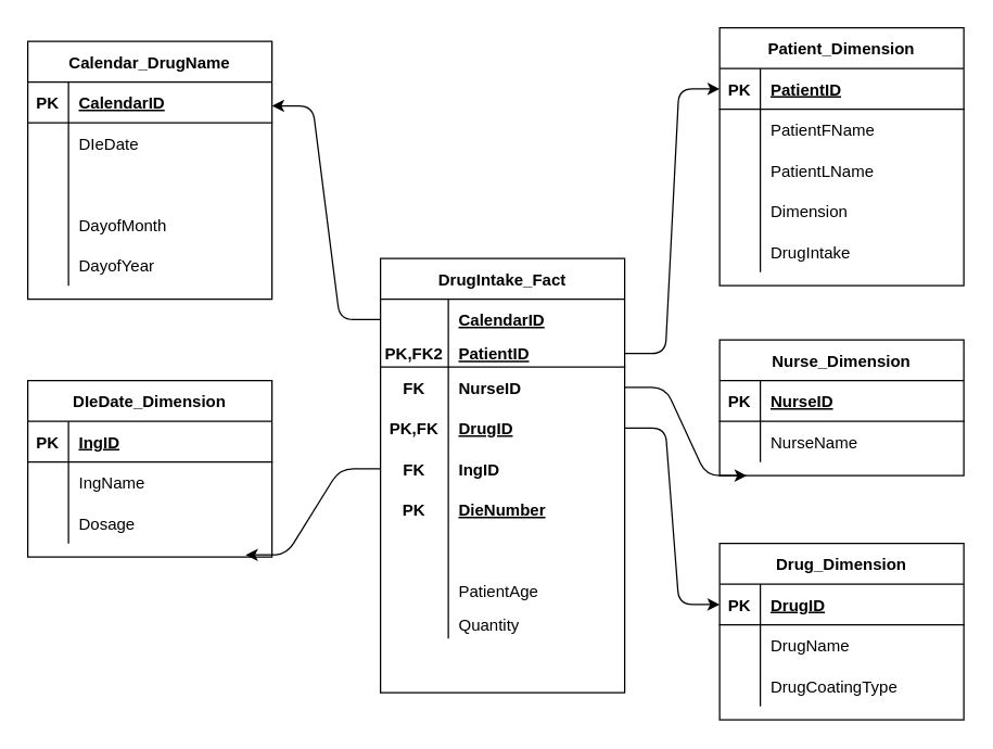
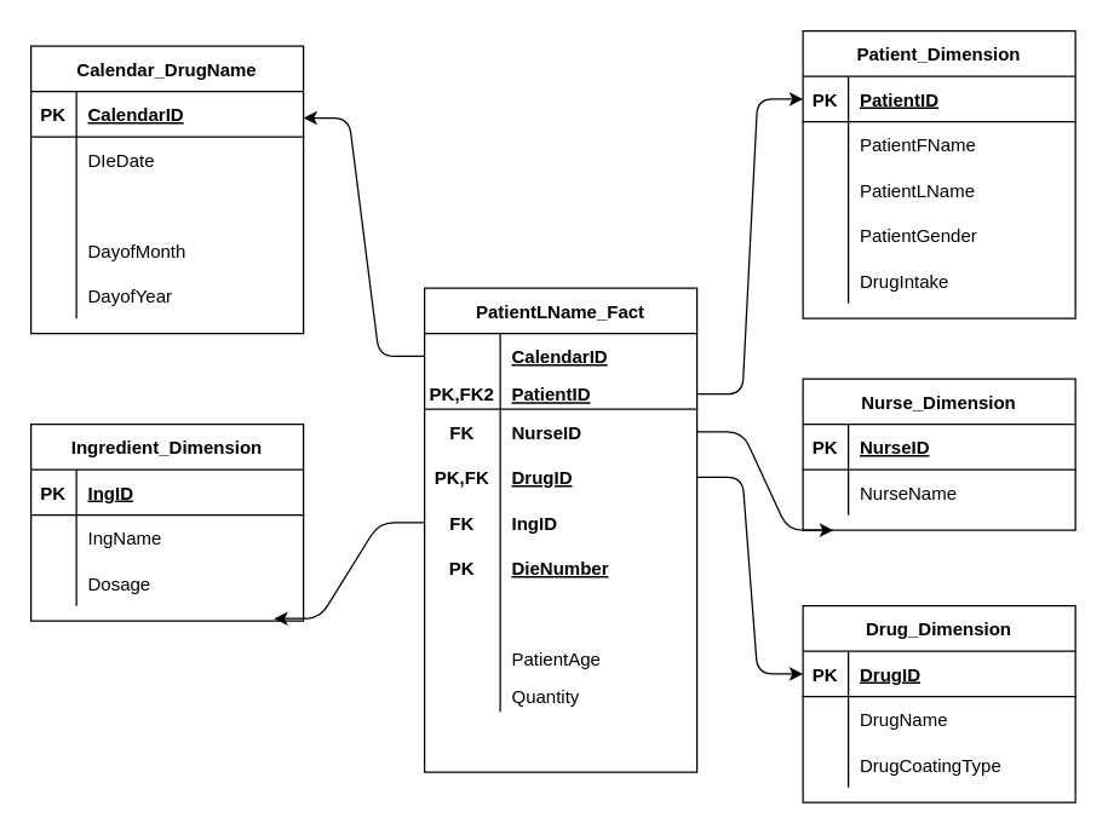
  <mxCell id="0" />
  <mxCell id="1" parent="0" />
- <mxCell id="2" value="DrugIntake_Fact" style="shape=table;startSize=30;container=1;collapsible=1;childLayout=tableLayout;fixedRows=1;rowLines=0;fontStyle=1;align=center;resizeLast=1;" vertex="1" parent="1"><mxGeometry x="280" y="190" width="180" height="320" as="geometry" /></mxCell>
+ <mxCell id="2" value="PatientLName_Fact" style="shape=table;startSize=30;container=1;collapsible=1;childLayout=tableLayout;fixedRows=1;rowLines=0;fontStyle=1;align=center;resizeLast=1;" vertex="1" parent="1"><mxGeometry x="280" y="190" width="180" height="320" as="geometry" /></mxCell>
  <mxCell id="3" value="" style="shape=partialRectangle;collapsible=0;dropTarget=0;pointerEvents=0;fillColor=none;top=0;left=0;bottom=0;right=0;points=[[0,0.5],[1,0.5]];portConstraint=eastwest;" vertex="1" parent="2"><mxGeometry y="30" width="180" height="30" as="geometry" /></mxCell>
  <mxCell id="4" value="CalendarID" style="shape=partialRectangle;connectable=0;fillColor=none;top=0;left=0;bottom=0;right=0;align=left;spacingLeft=6;fontStyle=5;overflow=hidden;" vertex="1" parent="3"><mxGeometry x="50" width="130" height="30" as="geometry" /></mxCell>
  <mxCell id="5" value="" style="shape=partialRectangle;collapsible=0;dropTarget=0;pointerEvents=0;fillColor=none;top=0;left=0;bottom=1;right=0;points=[[0,0.5],[1,0.5]];portConstraint=eastwest;" vertex="1" parent="2"><mxGeometry y="60" width="180" height="20" as="geometry" /></mxCell>
  <mxCell id="6" value="PK,FK2" style="shape=partialRectangle;connectable=0;fillColor=none;top=0;left=0;bottom=0;right=0;fontStyle=1;overflow=hidden;" vertex="1" parent="5"><mxGeometry width="50" height="20" as="geometry" /></mxCell>
  <mxCell id="7" value="PatientID" style="shape=partialRectangle;connectable=0;fillColor=none;top=0;left=0;bottom=0;right=0;align=left;spacingLeft=6;fontStyle=5;overflow=hidden;" vertex="1" parent="5"><mxGeometry x="50" width="130" height="20" as="geometry" /></mxCell>
  <mxCell id="8" value="" style="shape=partialRectangle;collapsible=0;dropTarget=0;pointerEvents=0;fillColor=none;top=0;left=0;bottom=0;right=0;points=[[0,0.5],[1,0.5]];portConstraint=eastwest;" vertex="1" parent="2"><mxGeometry y="80" width="180" height="30" as="geometry" /></mxCell>
  <mxCell id="9" value="FK" style="shape=partialRectangle;connectable=0;fillColor=none;top=0;left=0;bottom=0;right=0;fontStyle=1;overflow=hidden;" vertex="1" parent="8"><mxGeometry width="50" height="30" as="geometry" /></mxCell>
  <mxCell id="10" value="NurseID" style="shape=partialRectangle;connectable=0;fillColor=none;top=0;left=0;bottom=0;right=0;align=left;spacingLeft=6;fontStyle=1;overflow=hidden;" vertex="1" parent="8"><mxGeometry x="50" width="130" height="30" as="geometry" /></mxCell>
  <mxCell id="11" value="" style="shape=partialRectangle;collapsible=0;dropTarget=0;pointerEvents=0;fillColor=none;top=0;left=0;bottom=0;right=0;points=[[0,0.5],[1,0.5]];portConstraint=eastwest;" vertex="1" parent="2"><mxGeometry y="110" width="180" height="30" as="geometry" /></mxCell>
  <mxCell id="12" value="PK,FK" style="shape=partialRectangle;connectable=0;fillColor=none;top=0;left=0;bottom=0;right=0;fontStyle=1;overflow=hidden;" vertex="1" parent="11"><mxGeometry width="50" height="30" as="geometry" /></mxCell>
  <mxCell id="13" value="DrugID" style="shape=partialRectangle;connectable=0;fillColor=none;top=0;left=0;bottom=0;right=0;align=left;spacingLeft=6;fontStyle=5;overflow=hidden;" vertex="1" parent="11"><mxGeometry x="50" width="130" height="30" as="geometry" /></mxCell>
  <mxCell id="14" value="" style="shape=partialRectangle;collapsible=0;dropTarget=0;pointerEvents=0;fillColor=none;top=0;left=0;bottom=0;right=0;points=[[0,0.5],[1,0.5]];portConstraint=eastwest;" vertex="1" parent="2"><mxGeometry y="140" width="180" height="30" as="geometry" /></mxCell>
  <mxCell id="15" value="FK" style="shape=partialRectangle;connectable=0;fillColor=none;top=0;left=0;bottom=0;right=0;fontStyle=1;overflow=hidden;" vertex="1" parent="14"><mxGeometry width="50" height="30" as="geometry" /></mxCell>
  <mxCell id="16" value="IngID" style="shape=partialRectangle;connectable=0;fillColor=none;top=0;left=0;bottom=0;right=0;align=left;spacingLeft=6;fontStyle=1;overflow=hidden;" vertex="1" parent="14"><mxGeometry x="50" width="130" height="30" as="geometry" /></mxCell>
  <mxCell id="17" value="" style="shape=partialRectangle;collapsible=0;dropTarget=0;pointerEvents=0;fillColor=none;top=0;left=0;bottom=0;right=0;points=[[0,0.5],[1,0.5]];portConstraint=eastwest;" vertex="1" parent="2"><mxGeometry y="170" width="180" height="30" as="geometry" /></mxCell>
  <mxCell id="18" value="PK" style="shape=partialRectangle;connectable=0;fillColor=none;top=0;left=0;bottom=0;right=0;fontStyle=1;overflow=hidden;" vertex="1" parent="17"><mxGeometry width="50" height="30" as="geometry" /></mxCell>
  <mxCell id="19" value="DieNumber" style="shape=partialRectangle;connectable=0;fillColor=none;top=0;left=0;bottom=0;right=0;align=left;spacingLeft=6;fontStyle=5;overflow=hidden;" vertex="1" parent="17"><mxGeometry x="50" width="130" height="30" as="geometry" /></mxCell>
  <mxCell id="20" value="" style="shape=partialRectangle;collapsible=0;dropTarget=0;pointerEvents=0;fillColor=none;top=0;left=0;bottom=0;right=0;points=[[0,0.5],[1,0.5]];portConstraint=eastwest;" vertex="1" parent="2"><mxGeometry y="200" width="180" height="30" as="geometry" /></mxCell>
  <mxCell id="21" value="" style="shape=partialRectangle;connectable=0;fillColor=none;top=0;left=0;bottom=0;right=0;editable=1;overflow=hidden;" vertex="1" parent="20"><mxGeometry width="50" height="30" as="geometry" /></mxCell>
  <mxCell id="22" value="" style="shape=partialRectangle;collapsible=0;dropTarget=0;pointerEvents=0;fillColor=none;top=0;left=0;bottom=0;right=0;points=[[0,0.5],[1,0.5]];portConstraint=eastwest;" vertex="1" parent="2"><mxGeometry y="230" width="180" height="30" as="geometry" /></mxCell>
  <mxCell id="23" value="" style="shape=partialRectangle;connectable=0;fillColor=none;top=0;left=0;bottom=0;right=0;editable=1;overflow=hidden;" vertex="1" parent="22"><mxGeometry width="50" height="30" as="geometry" /></mxCell>
  <mxCell id="24" value="PatientAge" style="shape=partialRectangle;connectable=0;fillColor=none;top=0;left=0;bottom=0;right=0;align=left;spacingLeft=6;overflow=hidden;" vertex="1" parent="22"><mxGeometry x="50" width="130" height="30" as="geometry" /></mxCell>
  <mxCell id="25" value="" style="shape=partialRectangle;collapsible=0;dropTarget=0;pointerEvents=0;fillColor=none;top=0;left=0;bottom=0;right=0;points=[[0,0.5],[1,0.5]];portConstraint=eastwest;" vertex="1" parent="2"><mxGeometry y="260" width="180" height="20" as="geometry" /></mxCell>
  <mxCell id="26" value="" style="shape=partialRectangle;connectable=0;fillColor=none;top=0;left=0;bottom=0;right=0;editable=1;overflow=hidden;" vertex="1" parent="25"><mxGeometry width="50" height="20" as="geometry" /></mxCell>
  <mxCell id="27" value="Quantity" style="shape=partialRectangle;connectable=0;fillColor=none;top=0;left=0;bottom=0;right=0;align=left;spacingLeft=6;overflow=hidden;" vertex="1" parent="25"><mxGeometry x="50" width="130" height="20" as="geometry" /></mxCell>
  <mxCell id="28" value="" style="shape=partialRectangle;collapsible=0;dropTarget=0;pointerEvents=0;fillColor=none;top=0;left=0;bottom=0;right=0;points=[[0,0.5],[1,0.5]];portConstraint=eastwest;" vertex="1" parent="2"><mxGeometry y="280" width="180" height="30" as="geometry" /></mxCell>
  <mxCell id="29" value="" style="shape=partialRectangle;connectable=0;fillColor=none;top=0;left=0;bottom=0;right=0;editable=1;overflow=hidden;" vertex="1" parent="28"><mxGeometry width="50" height="30" as="geometry" /></mxCell>
  <mxCell id="30" value="Calendar_DrugName" style="shape=table;startSize=30;container=1;collapsible=1;childLayout=tableLayout;fixedRows=1;rowLines=0;fontStyle=1;align=center;resizeLast=1;" vertex="1" parent="1"><mxGeometry x="20" y="30" width="180" height="190" as="geometry" /></mxCell>
  <mxCell id="31" value="" style="shape=partialRectangle;collapsible=0;dropTarget=0;pointerEvents=0;fillColor=none;top=0;left=0;bottom=1;right=0;points=[[0,0.5],[1,0.5]];portConstraint=eastwest;" vertex="1" parent="30"><mxGeometry y="30" width="180" height="30" as="geometry" /></mxCell>
  <mxCell id="32" value="PK" style="shape=partialRectangle;connectable=0;fillColor=none;top=0;left=0;bottom=0;right=0;fontStyle=1;overflow=hidden;" vertex="1" parent="31"><mxGeometry width="30" height="30" as="geometry" /></mxCell>
  <mxCell id="33" value="CalendarID" style="shape=partialRectangle;connectable=0;fillColor=none;top=0;left=0;bottom=0;right=0;align=left;spacingLeft=6;fontStyle=5;overflow=hidden;" vertex="1" parent="31"><mxGeometry x="30" width="150" height="30" as="geometry" /></mxCell>
  <mxCell id="34" value="" style="shape=partialRectangle;collapsible=0;dropTarget=0;pointerEvents=0;fillColor=none;top=0;left=0;bottom=0;right=0;points=[[0,0.5],[1,0.5]];portConstraint=eastwest;" vertex="1" parent="30"><mxGeometry y="60" width="180" height="30" as="geometry" /></mxCell>
  <mxCell id="35" value="" style="shape=partialRectangle;connectable=0;fillColor=none;top=0;left=0;bottom=0;right=0;editable=1;overflow=hidden;" vertex="1" parent="34"><mxGeometry width="30" height="30" as="geometry" /></mxCell>
  <mxCell id="36" value="DIeDate" style="shape=partialRectangle;connectable=0;fillColor=none;top=0;left=0;bottom=0;right=0;align=left;spacingLeft=6;overflow=hidden;" vertex="1" parent="34"><mxGeometry x="30" width="150" height="30" as="geometry" /></mxCell>
  <mxCell id="37" value="" style="shape=partialRectangle;collapsible=0;dropTarget=0;pointerEvents=0;fillColor=none;top=0;left=0;bottom=0;right=0;points=[[0,0.5],[1,0.5]];portConstraint=eastwest;" vertex="1" parent="30"><mxGeometry y="90" width="180" height="30" as="geometry" /></mxCell>
  <mxCell id="38" value="" style="shape=partialRectangle;connectable=0;fillColor=none;top=0;left=0;bottom=0;right=0;editable=1;overflow=hidden;" vertex="1" parent="37"><mxGeometry width="30" height="30" as="geometry" /></mxCell>
  <mxCell id="39" value="" style="shape=partialRectangle;collapsible=0;dropTarget=0;pointerEvents=0;fillColor=none;top=0;left=0;bottom=0;right=0;points=[[0,0.5],[1,0.5]];portConstraint=eastwest;" vertex="1" parent="30"><mxGeometry y="120" width="180" height="30" as="geometry" /></mxCell>
  <mxCell id="40" value="" style="shape=partialRectangle;connectable=0;fillColor=none;top=0;left=0;bottom=0;right=0;editable=1;overflow=hidden;" vertex="1" parent="39"><mxGeometry width="30" height="30" as="geometry" /></mxCell>
  <mxCell id="41" value="DayofMonth" style="shape=partialRectangle;connectable=0;fillColor=none;top=0;left=0;bottom=0;right=0;align=left;spacingLeft=6;overflow=hidden;" vertex="1" parent="39"><mxGeometry x="30" width="150" height="30" as="geometry" /></mxCell>
  <mxCell id="42" value="" style="shape=partialRectangle;collapsible=0;dropTarget=0;pointerEvents=0;fillColor=none;top=0;left=0;bottom=0;right=0;points=[[0,0.5],[1,0.5]];portConstraint=eastwest;" vertex="1" parent="30"><mxGeometry y="150" width="180" height="30" as="geometry" /></mxCell>
  <mxCell id="43" value="" style="shape=partialRectangle;connectable=0;fillColor=none;top=0;left=0;bottom=0;right=0;editable=1;overflow=hidden;" vertex="1" parent="42"><mxGeometry width="30" height="30" as="geometry" /></mxCell>
  <mxCell id="44" value="DayofYear" style="shape=partialRectangle;connectable=0;fillColor=none;top=0;left=0;bottom=0;right=0;align=left;spacingLeft=6;overflow=hidden;" vertex="1" parent="42"><mxGeometry x="30" width="150" height="30" as="geometry" /></mxCell>
  <mxCell id="45" value="Patient_Dimension" style="shape=table;startSize=30;container=1;collapsible=1;childLayout=tableLayout;fixedRows=1;rowLines=0;fontStyle=1;align=center;resizeLast=1;" vertex="1" parent="1"><mxGeometry x="530" y="20" width="180" height="190" as="geometry" /></mxCell>
  <mxCell id="46" value="" style="shape=partialRectangle;collapsible=0;dropTarget=0;pointerEvents=0;fillColor=none;top=0;left=0;bottom=1;right=0;points=[[0,0.5],[1,0.5]];portConstraint=eastwest;" vertex="1" parent="45"><mxGeometry y="30" width="180" height="30" as="geometry" /></mxCell>
  <mxCell id="47" value="PK" style="shape=partialRectangle;connectable=0;fillColor=none;top=0;left=0;bottom=0;right=0;fontStyle=1;overflow=hidden;" vertex="1" parent="46"><mxGeometry width="30" height="30" as="geometry" /></mxCell>
  <mxCell id="48" value="PatientID" style="shape=partialRectangle;connectable=0;fillColor=none;top=0;left=0;bottom=0;right=0;align=left;spacingLeft=6;fontStyle=5;overflow=hidden;" vertex="1" parent="46"><mxGeometry x="30" width="150" height="30" as="geometry" /></mxCell>
  <mxCell id="49" value="" style="shape=partialRectangle;collapsible=0;dropTarget=0;pointerEvents=0;fillColor=none;top=0;left=0;bottom=0;right=0;points=[[0,0.5],[1,0.5]];portConstraint=eastwest;" vertex="1" parent="45"><mxGeometry y="60" width="180" height="30" as="geometry" /></mxCell>
  <mxCell id="50" value="" style="shape=partialRectangle;connectable=0;fillColor=none;top=0;left=0;bottom=0;right=0;editable=1;overflow=hidden;" vertex="1" parent="49"><mxGeometry width="30" height="30" as="geometry" /></mxCell>
  <mxCell id="51" value="PatientFName" style="shape=partialRectangle;connectable=0;fillColor=none;top=0;left=0;bottom=0;right=0;align=left;spacingLeft=6;overflow=hidden;" vertex="1" parent="49"><mxGeometry x="30" width="150" height="30" as="geometry" /></mxCell>
  <mxCell id="52" value="" style="shape=partialRectangle;collapsible=0;dropTarget=0;pointerEvents=0;fillColor=none;top=0;left=0;bottom=0;right=0;points=[[0,0.5],[1,0.5]];portConstraint=eastwest;" vertex="1" parent="45"><mxGeometry y="90" width="180" height="30" as="geometry" /></mxCell>
  <mxCell id="53" value="" style="shape=partialRectangle;connectable=0;fillColor=none;top=0;left=0;bottom=0;right=0;editable=1;overflow=hidden;" vertex="1" parent="52"><mxGeometry width="30" height="30" as="geometry" /></mxCell>
  <mxCell id="54" value="PatientLName" style="shape=partialRectangle;connectable=0;fillColor=none;top=0;left=0;bottom=0;right=0;align=left;spacingLeft=6;overflow=hidden;" vertex="1" parent="52"><mxGeometry x="30" width="150" height="30" as="geometry" /></mxCell>
  <mxCell id="55" value="" style="shape=partialRectangle;collapsible=0;dropTarget=0;pointerEvents=0;fillColor=none;top=0;left=0;bottom=0;right=0;points=[[0,0.5],[1,0.5]];portConstraint=eastwest;" vertex="1" parent="45"><mxGeometry y="120" width="180" height="30" as="geometry" /></mxCell>
  <mxCell id="56" value="" style="shape=partialRectangle;connectable=0;fillColor=none;top=0;left=0;bottom=0;right=0;editable=1;overflow=hidden;" vertex="1" parent="55"><mxGeometry width="30" height="30" as="geometry" /></mxCell>
- <mxCell id="57" value="Dimension" style="shape=partialRectangle;connectable=0;fillColor=none;top=0;left=0;bottom=0;right=0;align=left;spacingLeft=6;overflow=hidden;" vertex="1" parent="55"><mxGeometry x="30" width="150" height="30" as="geometry" /></mxCell>
+ <mxCell id="57" value="PatientGender" style="shape=partialRectangle;connectable=0;fillColor=none;top=0;left=0;bottom=0;right=0;align=left;spacingLeft=6;overflow=hidden;" vertex="1" parent="55"><mxGeometry x="30" width="150" height="30" as="geometry" /></mxCell>
  <mxCell id="58" value="" style="shape=partialRectangle;collapsible=0;dropTarget=0;pointerEvents=0;fillColor=none;top=0;left=0;bottom=0;right=0;points=[[0,0.5],[1,0.5]];portConstraint=eastwest;" vertex="1" parent="45"><mxGeometry y="150" width="180" height="30" as="geometry" /></mxCell>
  <mxCell id="59" value="" style="shape=partialRectangle;connectable=0;fillColor=none;top=0;left=0;bottom=0;right=0;editable=1;overflow=hidden;" vertex="1" parent="58"><mxGeometry width="30" height="30" as="geometry" /></mxCell>
  <mxCell id="60" value="DrugIntake" style="shape=partialRectangle;connectable=0;fillColor=none;top=0;left=0;bottom=0;right=0;align=left;spacingLeft=6;overflow=hidden;" vertex="1" parent="58"><mxGeometry x="30" width="150" height="30" as="geometry" /></mxCell>
  <mxCell id="61" value="" style="edgeStyle=entityRelationEdgeStyle;fontSize=12;html=1;endArrow=classic;endFill=1;entryX=1;entryY=0.25;entryDx=0;entryDy=0;exitX=0;exitY=0.5;exitDx=0;exitDy=0;" edge="1" parent="1" source="3" target="30"><mxGeometry width="100" height="100" relative="1" as="geometry"><mxPoint x="210" y="280" as="sourcePoint" /><mxPoint x="90" y="220" as="targetPoint" /></mxGeometry></mxCell>
  <mxCell id="62" value="" style="edgeStyle=entityRelationEdgeStyle;fontSize=12;html=1;endArrow=classic;endFill=1;entryX=0;entryY=0.5;entryDx=0;entryDy=0;" edge="1" parent="1" target="46"><mxGeometry width="100" height="100" relative="1" as="geometry"><mxPoint x="460" y="260" as="sourcePoint" /><mxPoint x="610" y="220" as="targetPoint" /></mxGeometry></mxCell>
- <mxCell id="63" value="DIeDate_Dimension" style="shape=table;startSize=30;container=1;collapsible=1;childLayout=tableLayout;fixedRows=1;rowLines=0;fontStyle=1;align=center;resizeLast=1;" vertex="1" parent="1"><mxGeometry x="20" y="280" width="180" height="130" as="geometry" /></mxCell>
+ <mxCell id="63" value="Ingredient_Dimension" style="shape=table;startSize=30;container=1;collapsible=1;childLayout=tableLayout;fixedRows=1;rowLines=0;fontStyle=1;align=center;resizeLast=1;" vertex="1" parent="1"><mxGeometry x="20" y="280" width="180" height="130" as="geometry" /></mxCell>
  <mxCell id="64" value="" style="shape=partialRectangle;collapsible=0;dropTarget=0;pointerEvents=0;fillColor=none;top=0;left=0;bottom=1;right=0;points=[[0,0.5],[1,0.5]];portConstraint=eastwest;" vertex="1" parent="63"><mxGeometry y="30" width="180" height="30" as="geometry" /></mxCell>
  <mxCell id="65" value="PK" style="shape=partialRectangle;connectable=0;fillColor=none;top=0;left=0;bottom=0;right=0;fontStyle=1;overflow=hidden;" vertex="1" parent="64"><mxGeometry width="30" height="30" as="geometry" /></mxCell>
  <mxCell id="66" value="IngID" style="shape=partialRectangle;connectable=0;fillColor=none;top=0;left=0;bottom=0;right=0;align=left;spacingLeft=6;fontStyle=5;overflow=hidden;" vertex="1" parent="64"><mxGeometry x="30" width="150" height="30" as="geometry" /></mxCell>
  <mxCell id="67" value="" style="shape=partialRectangle;collapsible=0;dropTarget=0;pointerEvents=0;fillColor=none;top=0;left=0;bottom=0;right=0;points=[[0,0.5],[1,0.5]];portConstraint=eastwest;" vertex="1" parent="63"><mxGeometry y="60" width="180" height="30" as="geometry" /></mxCell>
  <mxCell id="68" value="" style="shape=partialRectangle;connectable=0;fillColor=none;top=0;left=0;bottom=0;right=0;editable=1;overflow=hidden;" vertex="1" parent="67"><mxGeometry width="30" height="30" as="geometry" /></mxCell>
  <mxCell id="69" value="IngName" style="shape=partialRectangle;connectable=0;fillColor=none;top=0;left=0;bottom=0;right=0;align=left;spacingLeft=6;overflow=hidden;" vertex="1" parent="67"><mxGeometry x="30" width="150" height="30" as="geometry" /></mxCell>
  <mxCell id="70" value="" style="shape=partialRectangle;collapsible=0;dropTarget=0;pointerEvents=0;fillColor=none;top=0;left=0;bottom=0;right=0;points=[[0,0.5],[1,0.5]];portConstraint=eastwest;" vertex="1" parent="63"><mxGeometry y="90" width="180" height="30" as="geometry" /></mxCell>
  <mxCell id="71" value="" style="shape=partialRectangle;connectable=0;fillColor=none;top=0;left=0;bottom=0;right=0;editable=1;overflow=hidden;" vertex="1" parent="70"><mxGeometry width="30" height="30" as="geometry" /></mxCell>
  <mxCell id="72" value="Dosage" style="shape=partialRectangle;connectable=0;fillColor=none;top=0;left=0;bottom=0;right=0;align=left;spacingLeft=6;overflow=hidden;" vertex="1" parent="70"><mxGeometry x="30" width="150" height="30" as="geometry" /></mxCell>
  <mxCell id="73" value="" style="edgeStyle=entityRelationEdgeStyle;fontSize=12;html=1;endArrow=classic;endFill=1;exitX=0;exitY=0.5;exitDx=0;exitDy=0;entryX=0.892;entryY=1.283;entryDx=0;entryDy=0;entryPerimeter=0;" edge="1" parent="1" source="14" target="70"><mxGeometry width="100" height="100" relative="1" as="geometry"><mxPoint x="100" y="470" as="sourcePoint" /><mxPoint x="100" y="410" as="targetPoint" /></mxGeometry></mxCell>
  <mxCell id="74" value="Drug_Dimension" style="shape=table;startSize=30;container=1;collapsible=1;childLayout=tableLayout;fixedRows=1;rowLines=0;fontStyle=1;align=center;resizeLast=1;" vertex="1" parent="1"><mxGeometry x="530" y="400" width="180" height="130" as="geometry" /></mxCell>
  <mxCell id="75" value="" style="shape=partialRectangle;collapsible=0;dropTarget=0;pointerEvents=0;fillColor=none;top=0;left=0;bottom=1;right=0;points=[[0,0.5],[1,0.5]];portConstraint=eastwest;" vertex="1" parent="74"><mxGeometry y="30" width="180" height="30" as="geometry" /></mxCell>
  <mxCell id="76" value="PK" style="shape=partialRectangle;connectable=0;fillColor=none;top=0;left=0;bottom=0;right=0;fontStyle=1;overflow=hidden;" vertex="1" parent="75"><mxGeometry width="30" height="30" as="geometry" /></mxCell>
  <mxCell id="77" value="DrugID" style="shape=partialRectangle;connectable=0;fillColor=none;top=0;left=0;bottom=0;right=0;align=left;spacingLeft=6;fontStyle=5;overflow=hidden;" vertex="1" parent="75"><mxGeometry x="30" width="150" height="30" as="geometry" /></mxCell>
  <mxCell id="78" value="" style="shape=partialRectangle;collapsible=0;dropTarget=0;pointerEvents=0;fillColor=none;top=0;left=0;bottom=0;right=0;points=[[0,0.5],[1,0.5]];portConstraint=eastwest;" vertex="1" parent="74"><mxGeometry y="60" width="180" height="30" as="geometry" /></mxCell>
  <mxCell id="79" value="" style="shape=partialRectangle;connectable=0;fillColor=none;top=0;left=0;bottom=0;right=0;editable=1;overflow=hidden;" vertex="1" parent="78"><mxGeometry width="30" height="30" as="geometry" /></mxCell>
  <mxCell id="80" value="DrugName" style="shape=partialRectangle;connectable=0;fillColor=none;top=0;left=0;bottom=0;right=0;align=left;spacingLeft=6;overflow=hidden;" vertex="1" parent="78"><mxGeometry x="30" width="150" height="30" as="geometry" /></mxCell>
  <mxCell id="81" value="" style="shape=partialRectangle;collapsible=0;dropTarget=0;pointerEvents=0;fillColor=none;top=0;left=0;bottom=0;right=0;points=[[0,0.5],[1,0.5]];portConstraint=eastwest;" vertex="1" parent="74"><mxGeometry y="90" width="180" height="30" as="geometry" /></mxCell>
  <mxCell id="82" value="" style="shape=partialRectangle;connectable=0;fillColor=none;top=0;left=0;bottom=0;right=0;editable=1;overflow=hidden;" vertex="1" parent="81"><mxGeometry width="30" height="30" as="geometry" /></mxCell>
  <mxCell id="83" value="DrugCoatingType" style="shape=partialRectangle;connectable=0;fillColor=none;top=0;left=0;bottom=0;right=0;align=left;spacingLeft=6;overflow=hidden;" vertex="1" parent="81"><mxGeometry x="30" width="150" height="30" as="geometry" /></mxCell>
  <mxCell id="84" value="" style="edgeStyle=entityRelationEdgeStyle;fontSize=12;html=1;endArrow=classic;endFill=1;exitX=1;exitY=0.5;exitDx=0;exitDy=0;entryX=0;entryY=0.5;entryDx=0;entryDy=0;" edge="1" parent="1" source="11" target="75"><mxGeometry width="100" height="100" relative="1" as="geometry"><mxPoint x="310" y="265" as="sourcePoint" /><mxPoint x="550" y="390" as="targetPoint" /></mxGeometry></mxCell>
  <mxCell id="85" value="Nurse_Dimension" style="shape=table;startSize=30;container=1;collapsible=1;childLayout=tableLayout;fixedRows=1;rowLines=0;fontStyle=1;align=center;resizeLast=1;" vertex="1" parent="1"><mxGeometry x="530" y="250" width="180" height="100" as="geometry" /></mxCell>
  <mxCell id="86" value="" style="shape=partialRectangle;collapsible=0;dropTarget=0;pointerEvents=0;fillColor=none;top=0;left=0;bottom=1;right=0;points=[[0,0.5],[1,0.5]];portConstraint=eastwest;" vertex="1" parent="85"><mxGeometry y="30" width="180" height="30" as="geometry" /></mxCell>
  <mxCell id="87" value="PK" style="shape=partialRectangle;connectable=0;fillColor=none;top=0;left=0;bottom=0;right=0;fontStyle=1;overflow=hidden;" vertex="1" parent="86"><mxGeometry width="30" height="30" as="geometry" /></mxCell>
  <mxCell id="88" value="NurseID" style="shape=partialRectangle;connectable=0;fillColor=none;top=0;left=0;bottom=0;right=0;align=left;spacingLeft=6;fontStyle=5;overflow=hidden;" vertex="1" parent="86"><mxGeometry x="30" width="150" height="30" as="geometry" /></mxCell>
  <mxCell id="89" value="" style="shape=partialRectangle;collapsible=0;dropTarget=0;pointerEvents=0;fillColor=none;top=0;left=0;bottom=0;right=0;points=[[0,0.5],[1,0.5]];portConstraint=eastwest;" vertex="1" parent="85"><mxGeometry y="60" width="180" height="30" as="geometry" /></mxCell>
  <mxCell id="90" value="" style="shape=partialRectangle;connectable=0;fillColor=none;top=0;left=0;bottom=0;right=0;editable=1;overflow=hidden;" vertex="1" parent="89"><mxGeometry width="30" height="30" as="geometry" /></mxCell>
  <mxCell id="91" value="NurseName" style="shape=partialRectangle;connectable=0;fillColor=none;top=0;left=0;bottom=0;right=0;align=left;spacingLeft=6;overflow=hidden;" vertex="1" parent="89"><mxGeometry x="30" width="150" height="30" as="geometry" /></mxCell>
  <mxCell id="92" value="" style="edgeStyle=entityRelationEdgeStyle;fontSize=12;html=1;endArrow=classic;endFill=1;exitX=1;exitY=0.5;exitDx=0;exitDy=0;" edge="1" parent="1" source="8"><mxGeometry width="100" height="100" relative="1" as="geometry"><mxPoint x="320" y="275" as="sourcePoint" /><mxPoint x="550" y="350" as="targetPoint" /></mxGeometry></mxCell>
